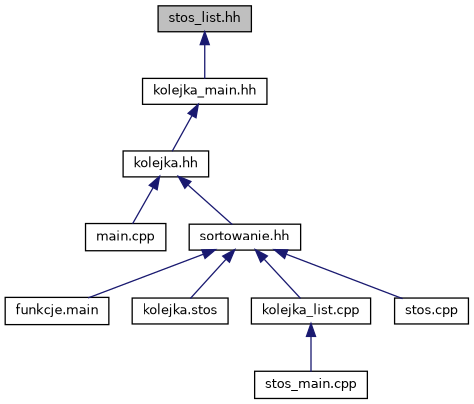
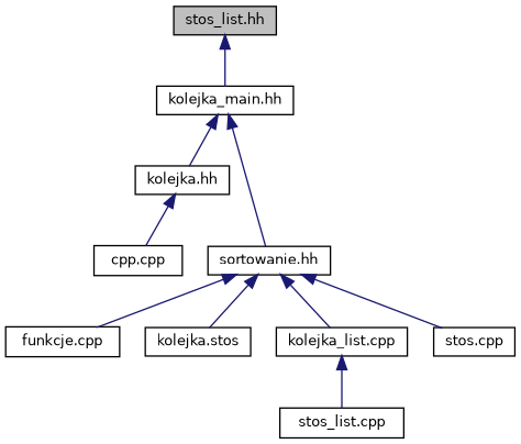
  digraph {
    node [color=black fillcolor=white fontname=Helvetica fontsize=10 shape=record style=filled]
    edge [color=midnightblue dir=back fontname=Helvetica fontsize=10 labelfontname=Helvetica labelfontsize=10 style=solid]
    n1 [fillcolor=grey75 fontcolor=black height=0.2 label="stos_list.hh" width=0.4]
    n2 [height=0.2 label="kolejka_main.hh" width=0.4]
    n3 [height=0.2 label="kolejka.hh" width=0.4]
-   n4 [height=0.2 label="main.cpp" width=0.4]
+   n4 [height=0.2 label="cpp.cpp" width=0.4]
    n5 [height=0.2 label="sortowanie.hh" width=0.4]
-   n6 [height=0.2 label="funkcje.main" width=0.4]
+   n6 [height=0.2 label="funkcje.cpp" width=0.4]
    n7 [height=0.2 label="kolejka.stos" width=0.4]
    n8 [height=0.2 label="kolejka_list.cpp" width=0.4]
    n9 [height=0.2 label="stos.cpp" width=0.4]
-   n10 [height=0.2 label="stos_main.cpp" width=0.4]
+   n10 [height=0.2 label="stos_list.cpp" width=0.4]
    n1 -> n2
    n2 -> n3
    n3 -> n4
-   n3 -> n5
+   n2 -> n5
    n5 -> n6
    n5 -> n7
    n5 -> n8
    n5 -> n9
    n8 -> n10
  }
